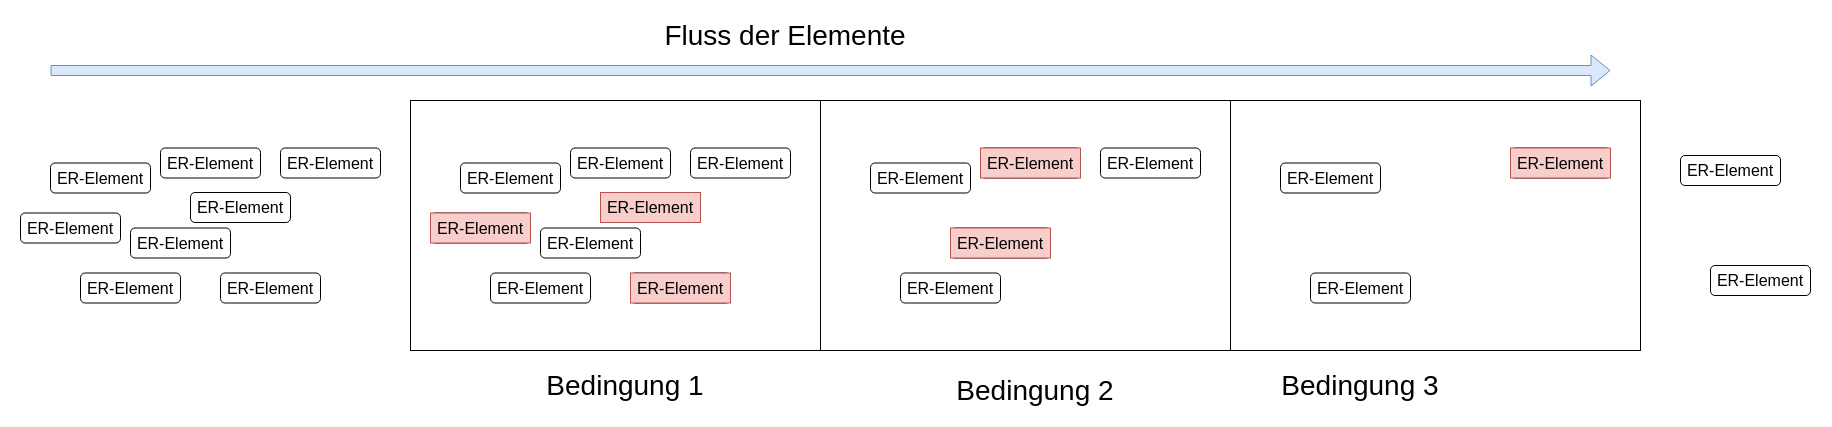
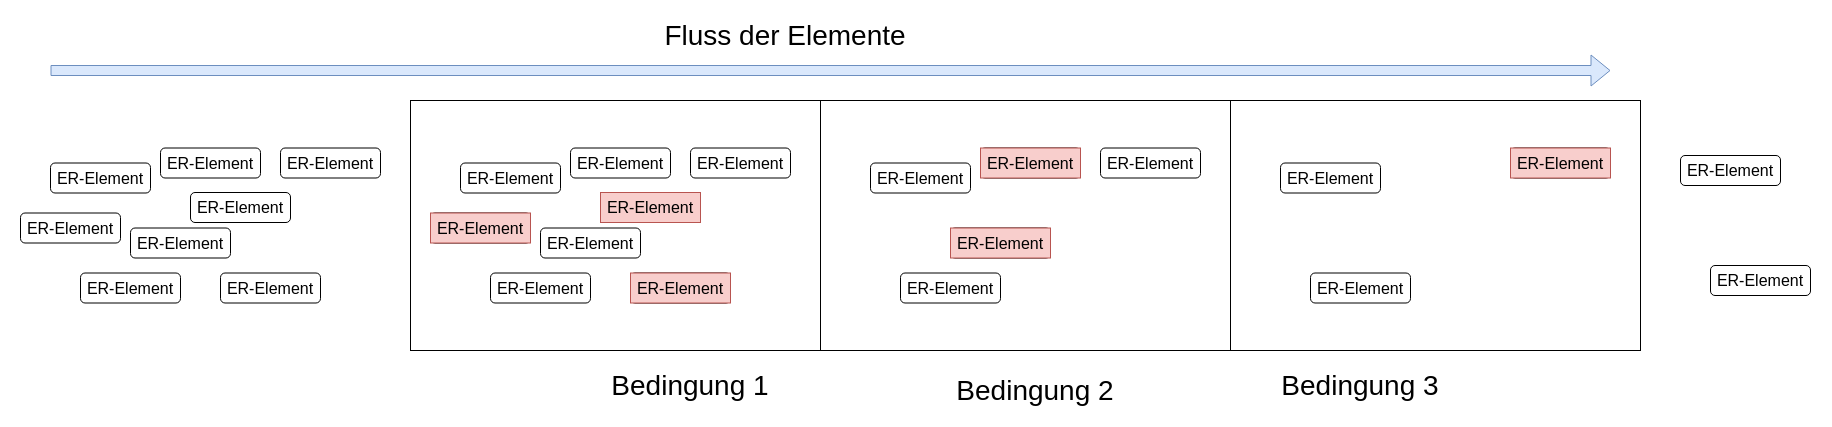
  <mxCell id="0" />
  <mxCell id="1" parent="0" />
  <mxCell id="2" value="" style="rounded=0;whiteSpace=wrap;html=1;" vertex="1" parent="1"><mxGeometry x="410" y="100" width="410" height="250" as="geometry" /></mxCell>
  <mxCell id="3" value="" style="rounded=1;whiteSpace=wrap;html=1;fontSize=16;" vertex="1" parent="1"><mxGeometry x="460" y="162.5" width="100" height="30" as="geometry" /></mxCell>
  <mxCell id="4" value="ER-Element" style="text;html=1;strokeColor=none;fillColor=none;align=center;verticalAlign=middle;whiteSpace=wrap;rounded=0;fontSize=16;" vertex="1" parent="1"><mxGeometry x="460" y="162.5" width="100" height="30" as="geometry" /></mxCell>
  <mxCell id="5" value="" style="rounded=1;whiteSpace=wrap;html=1;fontSize=16;" vertex="1" parent="1"><mxGeometry x="430" y="212.5" width="100" height="30" as="geometry" /></mxCell>
  <mxCell id="6" value="ER-Element" style="text;html=1;strokeColor=#b85450;fillColor=#f8cecc;align=center;verticalAlign=middle;whiteSpace=wrap;rounded=0;fontSize=16;" vertex="1" parent="1"><mxGeometry x="430" y="212.5" width="100" height="30" as="geometry" /></mxCell>
  <mxCell id="7" value="" style="rounded=1;whiteSpace=wrap;html=1;fontSize=16;" vertex="1" parent="1"><mxGeometry x="540" y="227.5" width="100" height="30" as="geometry" /></mxCell>
  <mxCell id="8" value="ER-Element" style="text;html=1;strokeColor=none;fillColor=none;align=center;verticalAlign=middle;whiteSpace=wrap;rounded=0;fontSize=16;" vertex="1" parent="1"><mxGeometry x="540" y="227.5" width="100" height="30" as="geometry" /></mxCell>
  <mxCell id="9" value="" style="rounded=1;whiteSpace=wrap;html=1;fontSize=16;" vertex="1" parent="1"><mxGeometry x="490" y="272.5" width="100" height="30" as="geometry" /></mxCell>
  <mxCell id="10" value="ER-Element" style="text;html=1;strokeColor=none;fillColor=none;align=center;verticalAlign=middle;whiteSpace=wrap;rounded=0;fontSize=16;" vertex="1" parent="1"><mxGeometry x="490" y="272.5" width="100" height="30" as="geometry" /></mxCell>
  <mxCell id="11" value="" style="rounded=1;whiteSpace=wrap;html=1;fontSize=16;" vertex="1" parent="1"><mxGeometry y="147.5" width="100" height="30" as="geometry" x="570" /></mxCell>
  <mxCell id="12" value="ER-Element" style="text;html=1;strokeColor=none;fillColor=none;align=center;verticalAlign=middle;whiteSpace=wrap;rounded=0;fontSize=16;" vertex="1" parent="1"><mxGeometry y="147.5" width="100" height="30" as="geometry" x="570" /></mxCell>
  <mxCell id="13" value="" style="rounded=1;whiteSpace=wrap;html=1;fontSize=16;" vertex="1" parent="1"><mxGeometry x="630" y="272.5" width="100" height="30" as="geometry" /></mxCell>
  <mxCell id="14" value="ER-Element" style="text;html=1;strokeColor=#b85450;fillColor=#f8cecc;align=center;verticalAlign=middle;whiteSpace=wrap;rounded=0;fontSize=16;" vertex="1" parent="1"><mxGeometry x="630" y="272.5" width="100" height="30" as="geometry" /></mxCell>
  <mxCell id="15" value="" style="rounded=1;whiteSpace=wrap;html=1;fontSize=16;" vertex="1" parent="1"><mxGeometry x="600" y="192" width="100" height="30" as="geometry" /></mxCell>
  <mxCell id="16" value="ER-Element" style="text;html=1;strokeColor=#b85450;fillColor=#f8cecc;align=center;verticalAlign=middle;whiteSpace=wrap;rounded=0;fontSize=16;" vertex="1" parent="1"><mxGeometry x="600" y="192" width="100" height="30" as="geometry" /></mxCell>
  <mxCell id="17" value="" style="rounded=1;whiteSpace=wrap;html=1;fontSize=16;" vertex="1" parent="1"><mxGeometry x="690" y="147.5" width="100" height="30" as="geometry" /></mxCell>
  <mxCell id="18" value="ER-Element" style="text;html=1;strokeColor=none;fillColor=none;align=center;verticalAlign=middle;whiteSpace=wrap;rounded=0;fontSize=16;" vertex="1" parent="1"><mxGeometry x="690" y="147.5" width="100" height="30" as="geometry" /></mxCell>
  <mxCell id="19" value="" style="rounded=1;whiteSpace=wrap;html=1;fontSize=16;" vertex="1" parent="1"><mxGeometry x="50" y="162.5" width="100" height="30" as="geometry" /></mxCell>
  <mxCell id="20" value="ER-Element" style="text;html=1;strokeColor=none;fillColor=none;align=center;verticalAlign=middle;whiteSpace=wrap;rounded=0;fontSize=16;" vertex="1" parent="1"><mxGeometry x="50" y="162.5" width="100" height="30" as="geometry" /></mxCell>
  <mxCell id="21" value="" style="rounded=1;whiteSpace=wrap;html=1;fontSize=16;" vertex="1" parent="1"><mxGeometry x="20" y="212.5" width="100" height="30" as="geometry" /></mxCell>
  <mxCell id="22" value="ER-Element" style="text;html=1;strokeColor=none;fillColor=none;align=center;verticalAlign=middle;whiteSpace=wrap;rounded=0;fontSize=16;" vertex="1" parent="1"><mxGeometry x="20" y="212.5" width="100" height="30" as="geometry" /></mxCell>
  <mxCell id="23" value="" style="rounded=1;whiteSpace=wrap;html=1;fontSize=16;" vertex="1" parent="1"><mxGeometry x="130" y="227.5" width="100" height="30" as="geometry" /></mxCell>
  <mxCell id="24" value="ER-Element" style="text;html=1;strokeColor=none;fillColor=none;align=center;verticalAlign=middle;whiteSpace=wrap;rounded=0;fontSize=16;" vertex="1" parent="1"><mxGeometry x="130" y="227.5" width="100" height="30" as="geometry" /></mxCell>
  <mxCell id="25" value="" style="rounded=1;whiteSpace=wrap;html=1;fontSize=16;" vertex="1" parent="1"><mxGeometry x="80" y="272.5" width="100" height="30" as="geometry" /></mxCell>
  <mxCell id="26" value="ER-Element" style="text;html=1;strokeColor=none;fillColor=none;align=center;verticalAlign=middle;whiteSpace=wrap;rounded=0;fontSize=16;" vertex="1" parent="1"><mxGeometry x="80" y="272.5" width="100" height="30" as="geometry" /></mxCell>
  <mxCell id="27" value="" style="rounded=1;whiteSpace=wrap;html=1;fontSize=16;" vertex="1" parent="1"><mxGeometry x="160" y="147.5" width="100" height="30" as="geometry" /></mxCell>
  <mxCell id="28" value="ER-Element" style="text;html=1;strokeColor=none;fillColor=none;align=center;verticalAlign=middle;whiteSpace=wrap;rounded=0;fontSize=16;" vertex="1" parent="1"><mxGeometry x="160" y="147.5" width="100" height="30" as="geometry" /></mxCell>
  <mxCell id="29" value="" style="rounded=1;whiteSpace=wrap;html=1;fontSize=16;" vertex="1" parent="1"><mxGeometry x="220" y="272.5" width="100" height="30" as="geometry" /></mxCell>
  <mxCell id="30" value="ER-Element" style="text;html=1;strokeColor=none;fillColor=none;align=center;verticalAlign=middle;whiteSpace=wrap;rounded=0;fontSize=16;" vertex="1" parent="1"><mxGeometry x="220" y="272.5" width="100" height="30" as="geometry" /></mxCell>
  <mxCell id="31" value="" style="rounded=1;whiteSpace=wrap;html=1;fontSize=16;" vertex="1" parent="1"><mxGeometry x="190" y="192" width="100" height="30" as="geometry" /></mxCell>
  <mxCell id="32" value="ER-Element" style="text;html=1;strokeColor=none;fillColor=none;align=center;verticalAlign=middle;whiteSpace=wrap;rounded=0;fontSize=16;" vertex="1" parent="1"><mxGeometry x="190" y="192" width="100" height="30" as="geometry" /></mxCell>
  <mxCell id="33" value="" style="rounded=1;whiteSpace=wrap;html=1;fontSize=16;" vertex="1" parent="1"><mxGeometry x="280" y="147.5" width="100" height="30" as="geometry" /></mxCell>
  <mxCell id="34" value="ER-Element" style="text;html=1;strokeColor=none;fillColor=none;align=center;verticalAlign=middle;whiteSpace=wrap;rounded=0;fontSize=16;" vertex="1" parent="1"><mxGeometry x="280" y="147.5" width="100" height="30" as="geometry" /></mxCell>
  <mxCell id="35" value="" style="rounded=0;whiteSpace=wrap;html=1;" vertex="1" parent="1"><mxGeometry x="820" y="100" width="410" height="250" as="geometry" /></mxCell>
  <mxCell id="36" value="" style="rounded=1;whiteSpace=wrap;html=1;fontSize=16;" vertex="1" parent="1"><mxGeometry x="870" y="162.5" width="100" height="30" as="geometry" /></mxCell>
  <mxCell id="37" value="ER-Element" style="text;html=1;strokeColor=none;fillColor=none;align=center;verticalAlign=middle;whiteSpace=wrap;rounded=0;fontSize=16;" vertex="1" parent="1"><mxGeometry x="870" y="162.5" width="100" height="30" as="geometry" /></mxCell>
  <mxCell id="38" value="" style="rounded=1;whiteSpace=wrap;html=1;fontSize=16;" vertex="1" parent="1"><mxGeometry x="950" y="227.5" width="100" height="30" as="geometry" /></mxCell>
  <mxCell id="39" value="ER-Element" style="text;html=1;strokeColor=#b85450;fillColor=#f8cecc;align=center;verticalAlign=middle;whiteSpace=wrap;rounded=0;fontSize=16;" vertex="1" parent="1"><mxGeometry x="950" y="227.5" width="100" height="30" as="geometry" /></mxCell>
  <mxCell id="40" value="" style="rounded=1;whiteSpace=wrap;html=1;fontSize=16;" vertex="1" parent="1"><mxGeometry x="900" y="272.5" width="100" height="30" as="geometry" /></mxCell>
  <mxCell id="41" value="ER-Element" style="text;html=1;strokeColor=none;fillColor=none;align=center;verticalAlign=middle;whiteSpace=wrap;rounded=0;fontSize=16;" vertex="1" parent="1"><mxGeometry x="900" y="272.5" width="100" height="30" as="geometry" /></mxCell>
  <mxCell id="42" value="" style="rounded=1;whiteSpace=wrap;html=1;fontSize=16;" vertex="1" parent="1"><mxGeometry x="980" y="147.5" width="100" height="30" as="geometry" /></mxCell>
  <mxCell id="43" value="ER-Element" style="text;html=1;strokeColor=#b85450;fillColor=#f8cecc;align=center;verticalAlign=middle;whiteSpace=wrap;rounded=0;fontSize=16;" vertex="1" parent="1"><mxGeometry x="980" y="147.5" width="100" height="30" as="geometry" /></mxCell>
  <mxCell id="44" value="" style="rounded=1;whiteSpace=wrap;html=1;fontSize=16;" vertex="1" parent="1"><mxGeometry x="1100" y="147.5" width="100" height="30" as="geometry" /></mxCell>
  <mxCell id="45" value="ER-Element" style="text;html=1;strokeColor=none;fillColor=none;align=center;verticalAlign=middle;whiteSpace=wrap;rounded=0;fontSize=16;" vertex="1" parent="1"><mxGeometry x="1100" y="147.5" width="100" height="30" as="geometry" /></mxCell>
  <mxCell id="46" value="" style="rounded=0;whiteSpace=wrap;html=1;" vertex="1" parent="1"><mxGeometry x="1230" y="100" width="410" height="250" as="geometry" /></mxCell>
  <mxCell id="47" value="" style="rounded=1;whiteSpace=wrap;html=1;fontSize=16;" vertex="1" parent="1"><mxGeometry x="1280" y="162.5" width="100" height="30" as="geometry" /></mxCell>
  <mxCell id="48" value="ER-Element" style="text;html=1;align=center;verticalAlign=middle;whiteSpace=wrap;rounded=0;fontSize=16;" vertex="1" parent="1"><mxGeometry x="1280" y="162.5" width="100" height="30" as="geometry" /></mxCell>
  <mxCell id="49" value="" style="rounded=1;whiteSpace=wrap;html=1;fontSize=16;" vertex="1" parent="1"><mxGeometry x="1310" y="272.5" width="100" height="30" as="geometry" /></mxCell>
  <mxCell id="50" value="ER-Element" style="text;html=1;strokeColor=none;fillColor=none;align=center;verticalAlign=middle;whiteSpace=wrap;rounded=0;fontSize=16;" vertex="1" parent="1"><mxGeometry x="1310" y="272.5" width="100" height="30" as="geometry" /></mxCell>
  <mxCell id="51" value="" style="rounded=1;whiteSpace=wrap;html=1;fontSize=16;" vertex="1" parent="1"><mxGeometry x="1510" y="147.5" width="100" height="30" as="geometry" /></mxCell>
  <mxCell id="52" value="ER-Element" style="text;html=1;strokeColor=#b85450;fillColor=#f8cecc;align=center;verticalAlign=middle;whiteSpace=wrap;rounded=0;fontSize=16;" vertex="1" parent="1"><mxGeometry x="1510" y="147.5" width="100" height="30" as="geometry" /></mxCell>
  <mxCell id="53" value="" style="shape=flexArrow;endArrow=classic;html=1;rounded=0;fontSize=16;labelBackgroundColor=none;fillColor=#dae8fc;strokeColor=#6c8ebf;" edge="1" parent="1"><mxGeometry width="50" height="50" relative="1" as="geometry"><mxPoint x="50" y="70" as="sourcePoint" /><mxPoint x="1610" y="70" as="targetPoint" /></mxGeometry></mxCell>
  <mxCell id="54" value="Fluss der Elemente" style="text;html=1;strokeColor=none;fillColor=none;align=center;verticalAlign=middle;whiteSpace=wrap;rounded=0;fontSize=28;" vertex="1" parent="1"><mxGeometry x="660" y="20" width="250" height="30" as="geometry" /></mxCell>
  <mxCell id="55" value="" style="rounded=1;whiteSpace=wrap;html=1;fontSize=16;" vertex="1" parent="1"><mxGeometry x="1680" y="155" width="100" height="30" as="geometry" /></mxCell>
  <mxCell id="56" value="ER-Element" style="text;html=1;strokeColor=none;fillColor=none;align=center;verticalAlign=middle;whiteSpace=wrap;rounded=0;fontSize=16;" vertex="1" parent="1"><mxGeometry x="1680" y="155" width="100" height="30" as="geometry" /></mxCell>
  <mxCell id="57" value="" style="rounded=1;whiteSpace=wrap;html=1;fontSize=16;" vertex="1" parent="1"><mxGeometry x="1710" y="265" width="100" height="30" as="geometry" /></mxCell>
  <mxCell id="58" value="ER-Element" style="text;html=1;strokeColor=none;fillColor=none;align=center;verticalAlign=middle;whiteSpace=wrap;rounded=0;fontSize=16;" vertex="1" parent="1"><mxGeometry x="1710" y="265" width="100" height="30" as="geometry" /></mxCell>
- <mxCell id="59" value="Bedingung 1" style="text;html=1;strokeColor=none;fillColor=none;align=center;verticalAlign=middle;whiteSpace=wrap;rounded=0;fontSize=28;" vertex="1" parent="1"><mxGeometry x="480" y="370" width="290" height="30" as="geometry" /></mxCell>
+ <mxCell id="59" value="Bedingung 1" style="text;html=1;strokeColor=none;fillColor=none;align=center;verticalAlign=middle;whiteSpace=wrap;rounded=0;fontSize=28;" vertex="1" parent="1"><mxGeometry x="545" y="370" width="290" height="30" as="geometry" /></mxCell>
  <mxCell id="60" value="Bedingung&amp;nbsp;2" style="text;html=1;strokeColor=none;fillColor=none;align=center;verticalAlign=middle;whiteSpace=wrap;rounded=0;fontSize=28;" vertex="1" parent="1"><mxGeometry x="890" y="375" width="290" height="30" as="geometry" /></mxCell>
  <mxCell id="61" value="Bedingung&amp;nbsp;3" style="text;html=1;strokeColor=none;fillColor=none;align=center;verticalAlign=middle;whiteSpace=wrap;rounded=0;fontSize=28;" vertex="1" parent="1"><mxGeometry x="1215" y="370" width="290" height="30" as="geometry" /></mxCell>
